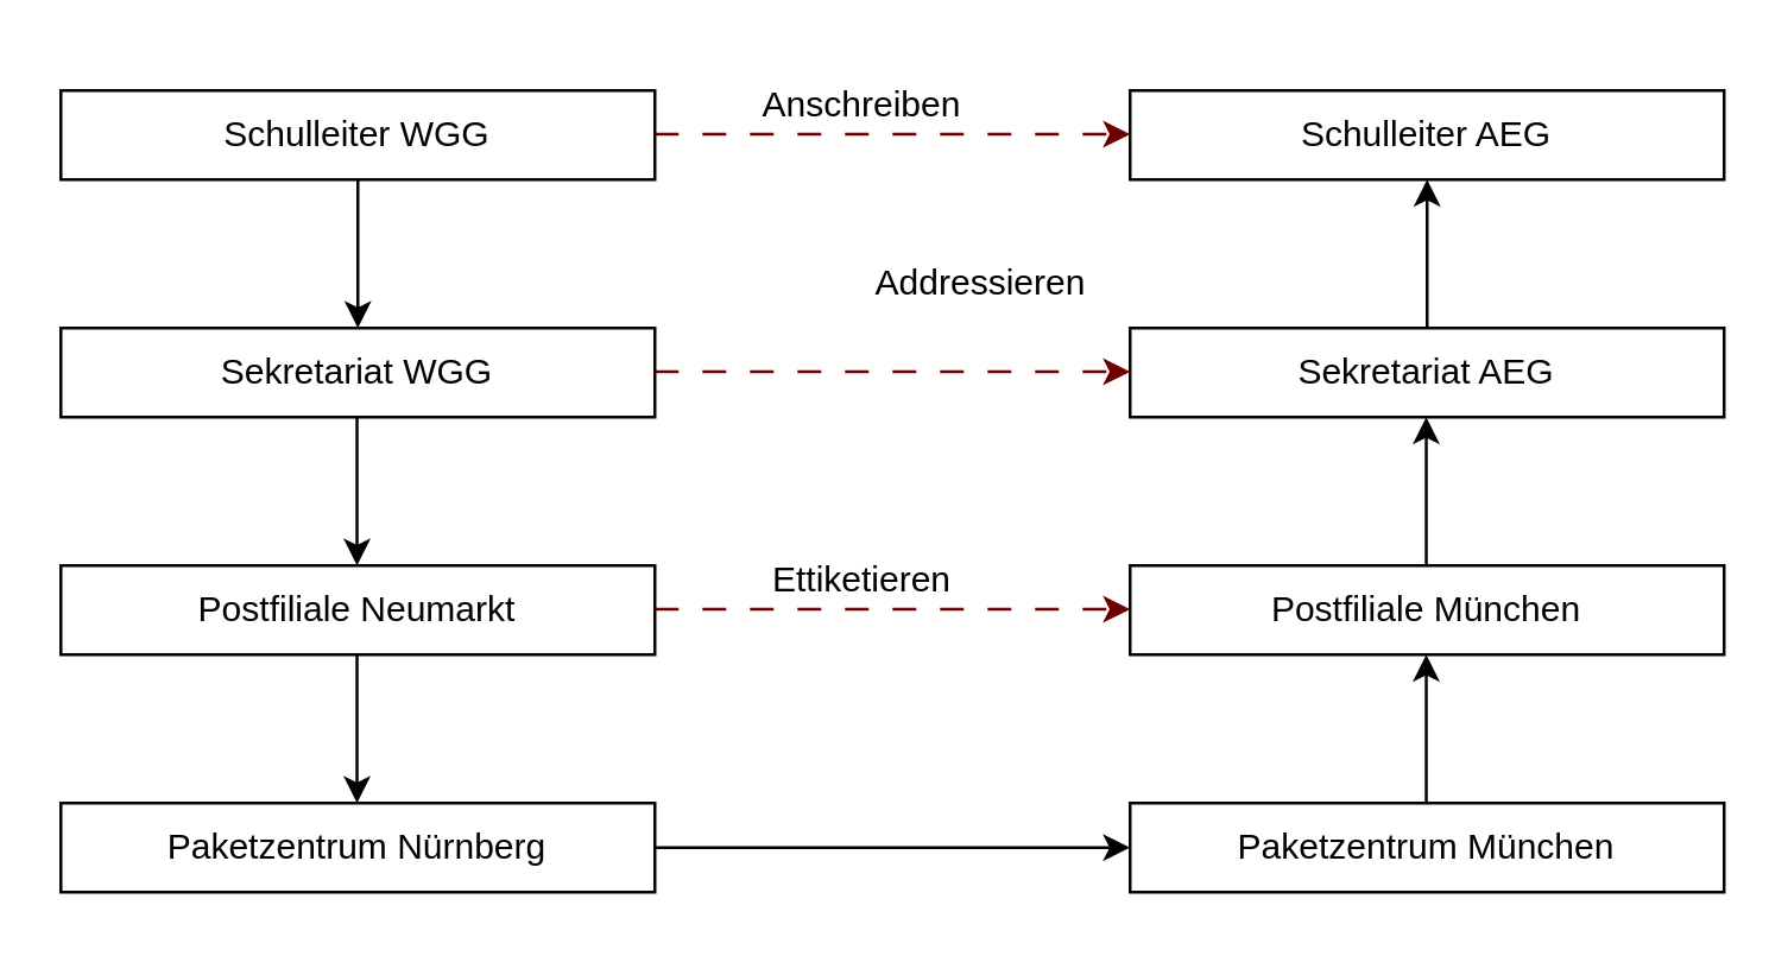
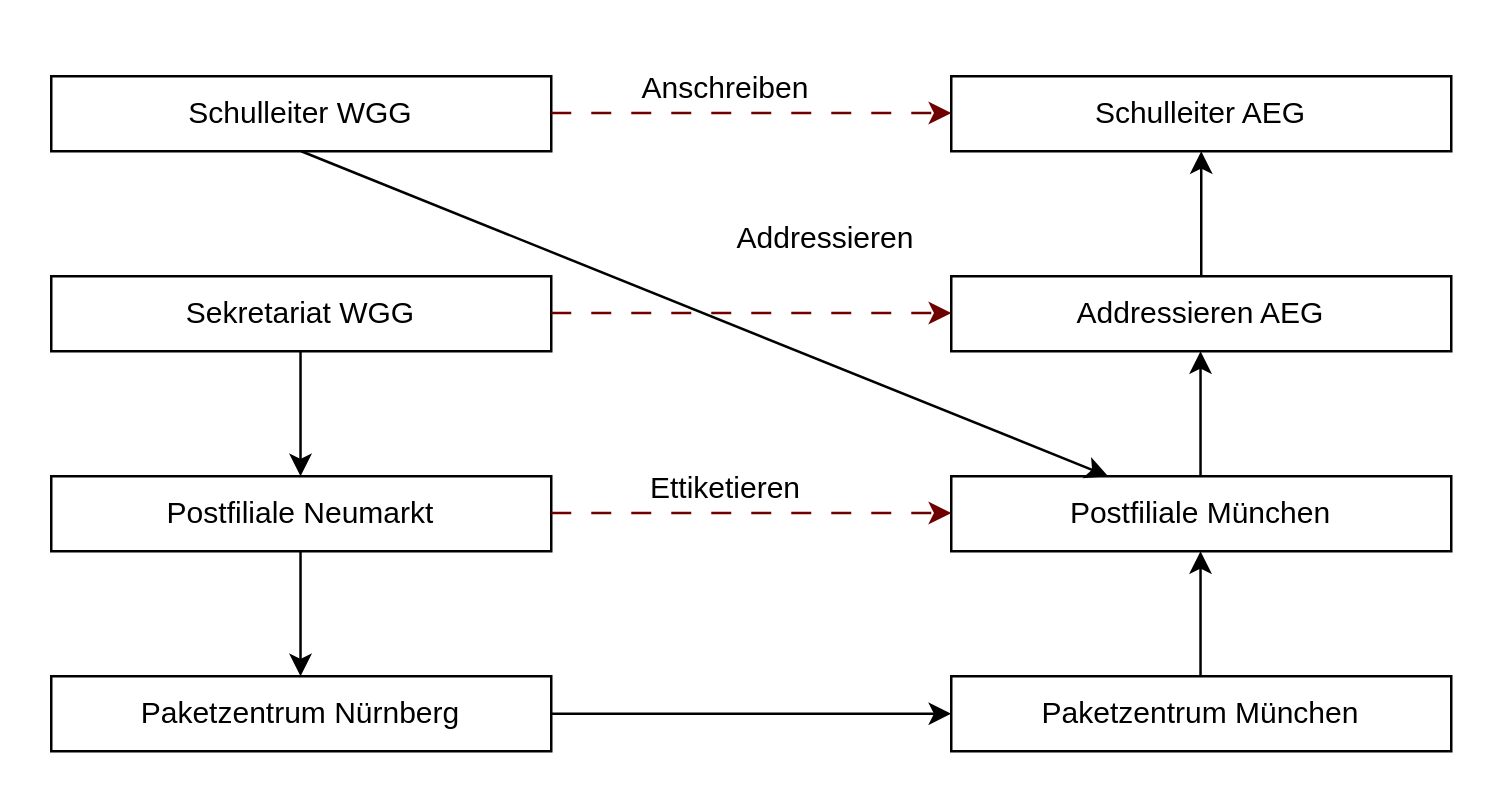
  <mxCell id="0" />
  <mxCell id="1" parent="0" />
  <mxCell id="2" value="Schulleiter WGG" style="rounded=0;whiteSpace=wrap;html=1;" parent="1" vertex="1"><mxGeometry x="20" y="30" width="200" height="30" as="geometry" /></mxCell>
  <mxCell id="3" value="Sekretariat WGG" style="rounded=0;whiteSpace=wrap;html=1;" parent="1" vertex="1"><mxGeometry x="20" y="110" width="200" height="30" as="geometry" /></mxCell>
  <mxCell id="4" value="Postfiliale Neumarkt" style="rounded=0;whiteSpace=wrap;html=1;" parent="1" vertex="1"><mxGeometry x="20" y="190" width="200" height="30" as="geometry" /></mxCell>
  <mxCell id="5" value="Paketzentrum Nürnberg" style="rounded=0;whiteSpace=wrap;html=1;" parent="1" vertex="1"><mxGeometry x="20" y="270" width="200" height="30" as="geometry" /></mxCell>
  <mxCell id="6" value="Paketzentrum München" style="rounded=0;whiteSpace=wrap;html=1;" parent="1" vertex="1"><mxGeometry x="380" y="270" width="200" height="30" as="geometry" /></mxCell>
  <mxCell id="7" value="Postfiliale München" style="rounded=0;whiteSpace=wrap;html=1;" parent="1" vertex="1"><mxGeometry x="380" y="190" width="200" height="30" as="geometry" /></mxCell>
- <mxCell id="8" value="Sekretariat AEG" style="rounded=0;whiteSpace=wrap;html=1;" parent="1" vertex="1"><mxGeometry x="380" y="110" width="200" height="30" as="geometry" /></mxCell>
+ <mxCell id="8" value="Addressieren AEG" style="rounded=0;whiteSpace=wrap;html=1;" parent="1" vertex="1"><mxGeometry x="380" y="110" width="200" height="30" as="geometry" /></mxCell>
  <mxCell id="9" value="Schulleiter AEG" style="rounded=0;whiteSpace=wrap;html=1;" parent="1" vertex="1"><mxGeometry x="380" y="30" width="200" height="30" as="geometry" /></mxCell>
- <mxCell id="10" value="" style="endArrow=classic;html=1;exitX=0.5;exitY=1;exitDx=0;exitDy=0;" parent="1" source="2" target="3" edge="1"><mxGeometry width="50" height="50" relative="1" as="geometry"><mxPoint x="270" y="180" as="sourcePoint" /><mxPoint x="320" y="130" as="targetPoint" /></mxGeometry></mxCell>
+ <mxCell id="10" value="" style="endArrow=classic;html=1;exitX=0.5;exitY=1;exitDx=0;exitDy=0;" parent="1" source="2" target="7" edge="1"><mxGeometry width="50" height="50" relative="1" as="geometry"><mxPoint x="270" y="180" as="sourcePoint" /><mxPoint x="320" y="130" as="targetPoint" /></mxGeometry></mxCell>
  <mxCell id="11" value="" style="endArrow=classic;html=1;exitX=0.5;exitY=1;exitDx=0;exitDy=0;" parent="1" edge="1"><mxGeometry width="50" height="50" relative="1" as="geometry"><mxPoint x="119.71" y="140" as="sourcePoint" /><mxPoint x="119.71" y="190" as="targetPoint" /></mxGeometry></mxCell>
  <mxCell id="12" value="" style="endArrow=classic;html=1;exitX=0.5;exitY=1;exitDx=0;exitDy=0;" parent="1" edge="1"><mxGeometry width="50" height="50" relative="1" as="geometry"><mxPoint x="119.71" y="220" as="sourcePoint" /><mxPoint x="119.71" y="270" as="targetPoint" /></mxGeometry></mxCell>
  <mxCell id="13" value="" style="endArrow=classic;html=1;exitX=0.5;exitY=0;exitDx=0;exitDy=0;entryX=0.5;entryY=1;entryDx=0;entryDy=0;" parent="1" source="8" target="9" edge="1"><mxGeometry width="50" height="50" relative="1" as="geometry"><mxPoint x="150" y="90" as="sourcePoint" /><mxPoint x="150" y="140" as="targetPoint" /></mxGeometry></mxCell>
  <mxCell id="14" value="" style="endArrow=classic;html=1;exitX=0.5;exitY=0;exitDx=0;exitDy=0;entryX=0.5;entryY=1;entryDx=0;entryDy=0;" parent="1" edge="1"><mxGeometry width="50" height="50" relative="1" as="geometry"><mxPoint x="479.71" y="190" as="sourcePoint" /><mxPoint x="479.71" y="140" as="targetPoint" /></mxGeometry></mxCell>
  <mxCell id="15" value="" style="endArrow=classic;html=1;exitX=0.5;exitY=0;exitDx=0;exitDy=0;entryX=0.5;entryY=1;entryDx=0;entryDy=0;" parent="1" edge="1"><mxGeometry width="50" height="50" relative="1" as="geometry"><mxPoint x="479.71" y="270" as="sourcePoint" /><mxPoint x="479.71" y="220" as="targetPoint" /></mxGeometry></mxCell>
  <mxCell id="16" value="" style="endArrow=classic;html=1;exitX=1;exitY=0.5;exitDx=0;exitDy=0;entryX=0;entryY=0.5;entryDx=0;entryDy=0;" parent="1" source="5" target="6" edge="1"><mxGeometry width="50" height="50" relative="1" as="geometry"><mxPoint x="510" y="140" as="sourcePoint" /><mxPoint x="510" y="90" as="targetPoint" /></mxGeometry></mxCell>
  <mxCell id="17" value="" style="endArrow=classic;html=1;exitX=1;exitY=0.5;exitDx=0;exitDy=0;entryX=0;entryY=0.5;entryDx=0;entryDy=0;dashed=1;dashPattern=8 8;fillColor=#a20025;strokeColor=#6F0000;" parent="1" edge="1"><mxGeometry width="50" height="50" relative="1" as="geometry"><mxPoint x="220" y="204.71" as="sourcePoint" /><mxPoint x="380" y="204.71" as="targetPoint" /></mxGeometry></mxCell>
  <mxCell id="18" value="" style="endArrow=classic;html=1;exitX=1;exitY=0.5;exitDx=0;exitDy=0;entryX=0;entryY=0.5;entryDx=0;entryDy=0;dashed=1;dashPattern=8 8;fillColor=#a20025;strokeColor=#6F0000;" parent="1" edge="1"><mxGeometry width="50" height="50" relative="1" as="geometry"><mxPoint x="220" y="124.71" as="sourcePoint" /><mxPoint x="380" y="124.71" as="targetPoint" /></mxGeometry></mxCell>
  <mxCell id="19" value="" style="endArrow=classic;html=1;exitX=1;exitY=0.5;exitDx=0;exitDy=0;entryX=0;entryY=0.5;entryDx=0;entryDy=0;dashed=1;dashPattern=8 8;fillColor=#a20025;strokeColor=#6F0000;" parent="1" edge="1"><mxGeometry width="50" height="50" relative="1" as="geometry"><mxPoint x="220" y="44.71" as="sourcePoint" /><mxPoint x="380" y="44.71" as="targetPoint" /></mxGeometry></mxCell>
  <mxCell id="20" value="Anschreiben" style="text;html=1;strokeColor=none;fillColor=none;align=center;verticalAlign=middle;whiteSpace=wrap;rounded=0;" parent="1" vertex="1"><mxGeometry x="260" y="20" width="60" height="30" as="geometry" /></mxCell>
  <mxCell id="21" value="Addressieren" style="text;html=1;strokeColor=none;fillColor=none;align=center;verticalAlign=middle;whiteSpace=wrap;rounded=0;" parent="1" vertex="1"><mxGeometry x="300" y="80" width="60" height="30" as="geometry" /></mxCell>
  <mxCell id="22" value="Ettiketieren" style="text;html=1;strokeColor=none;fillColor=none;align=center;verticalAlign=middle;whiteSpace=wrap;rounded=0;" parent="1" vertex="1"><mxGeometry x="260" y="180" width="60" height="30" as="geometry" /></mxCell>
